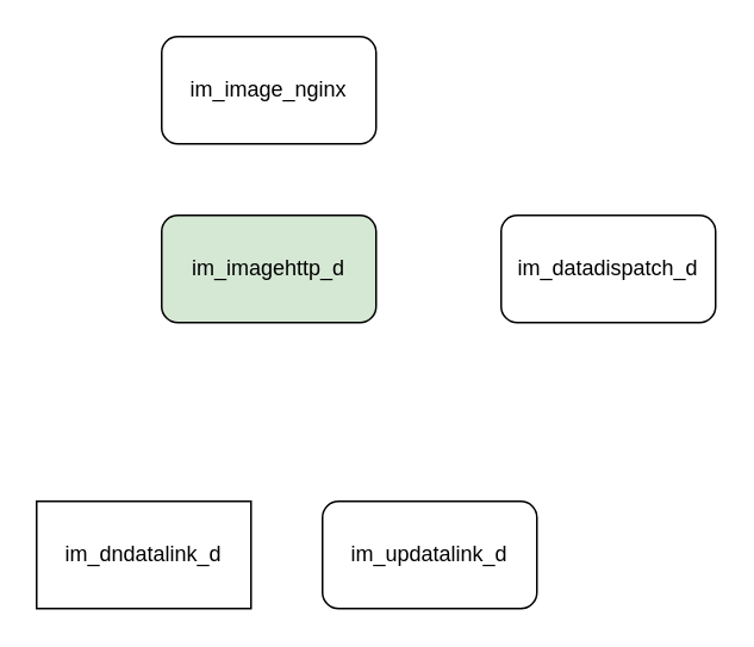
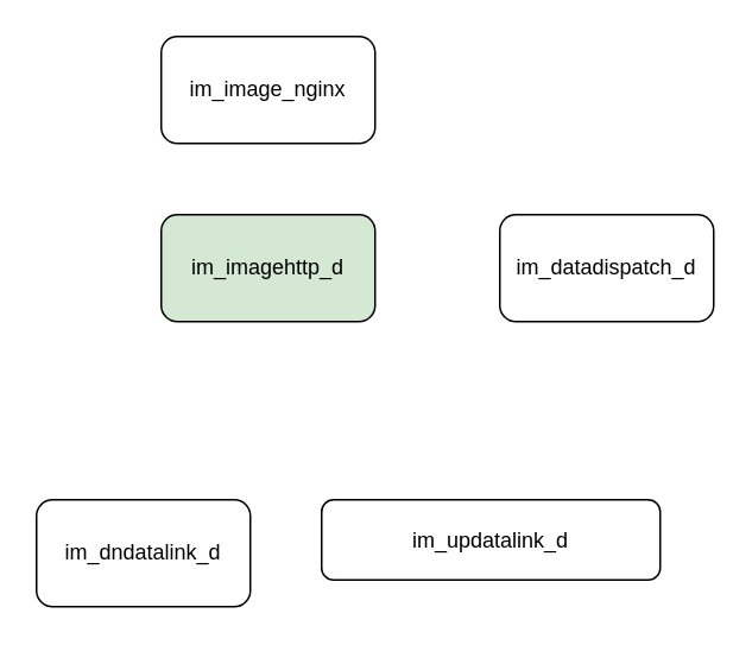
  <mxCell id="0" />
  <mxCell id="1" parent="0" />
  <mxCell id="2" value="im_image_nginx" style="rounded=1;whiteSpace=wrap;html=1;" vertex="1" parent="1"><mxGeometry x="90" y="20" width="120" height="60" as="geometry" /></mxCell>
  <mxCell id="3" value="im_imagehttp_d" style="rounded=1;whiteSpace=wrap;html=1;fillColor=#d5e8d4;" vertex="1" parent="1"><mxGeometry x="90" y="120" width="120" height="60" as="geometry" /></mxCell>
  <mxCell id="4" value="im_datadispatch_d" style="rounded=1;whiteSpace=wrap;html=1;" vertex="1" parent="1"><mxGeometry x="280" y="120" width="120" height="60" as="geometry" /></mxCell>
- <mxCell id="5" value="im_dndatalink_d" style="whiteSpace=wrap;html=1;rounded=0;" vertex="1" parent="1"><mxGeometry x="20" y="280" width="120" height="60" as="geometry" /></mxCell>
- <mxCell id="6" value="im_updatalink_d" style="rounded=1;whiteSpace=wrap;html=1;" vertex="1" parent="1"><mxGeometry x="180" y="280" width="120" height="60" as="geometry" /></mxCell>
+ <mxCell id="5" value="im_dndatalink_d" style="rounded=1;whiteSpace=wrap;html=1;" vertex="1" parent="1"><mxGeometry x="20" y="280" width="120" height="60" as="geometry" /></mxCell>
+ <mxCell id="6" value="im_updatalink_d" style="rounded=1;whiteSpace=wrap;html=1;" vertex="1" parent="1"><mxGeometry x="180" y="280" width="190" height="45" as="geometry" /></mxCell>
